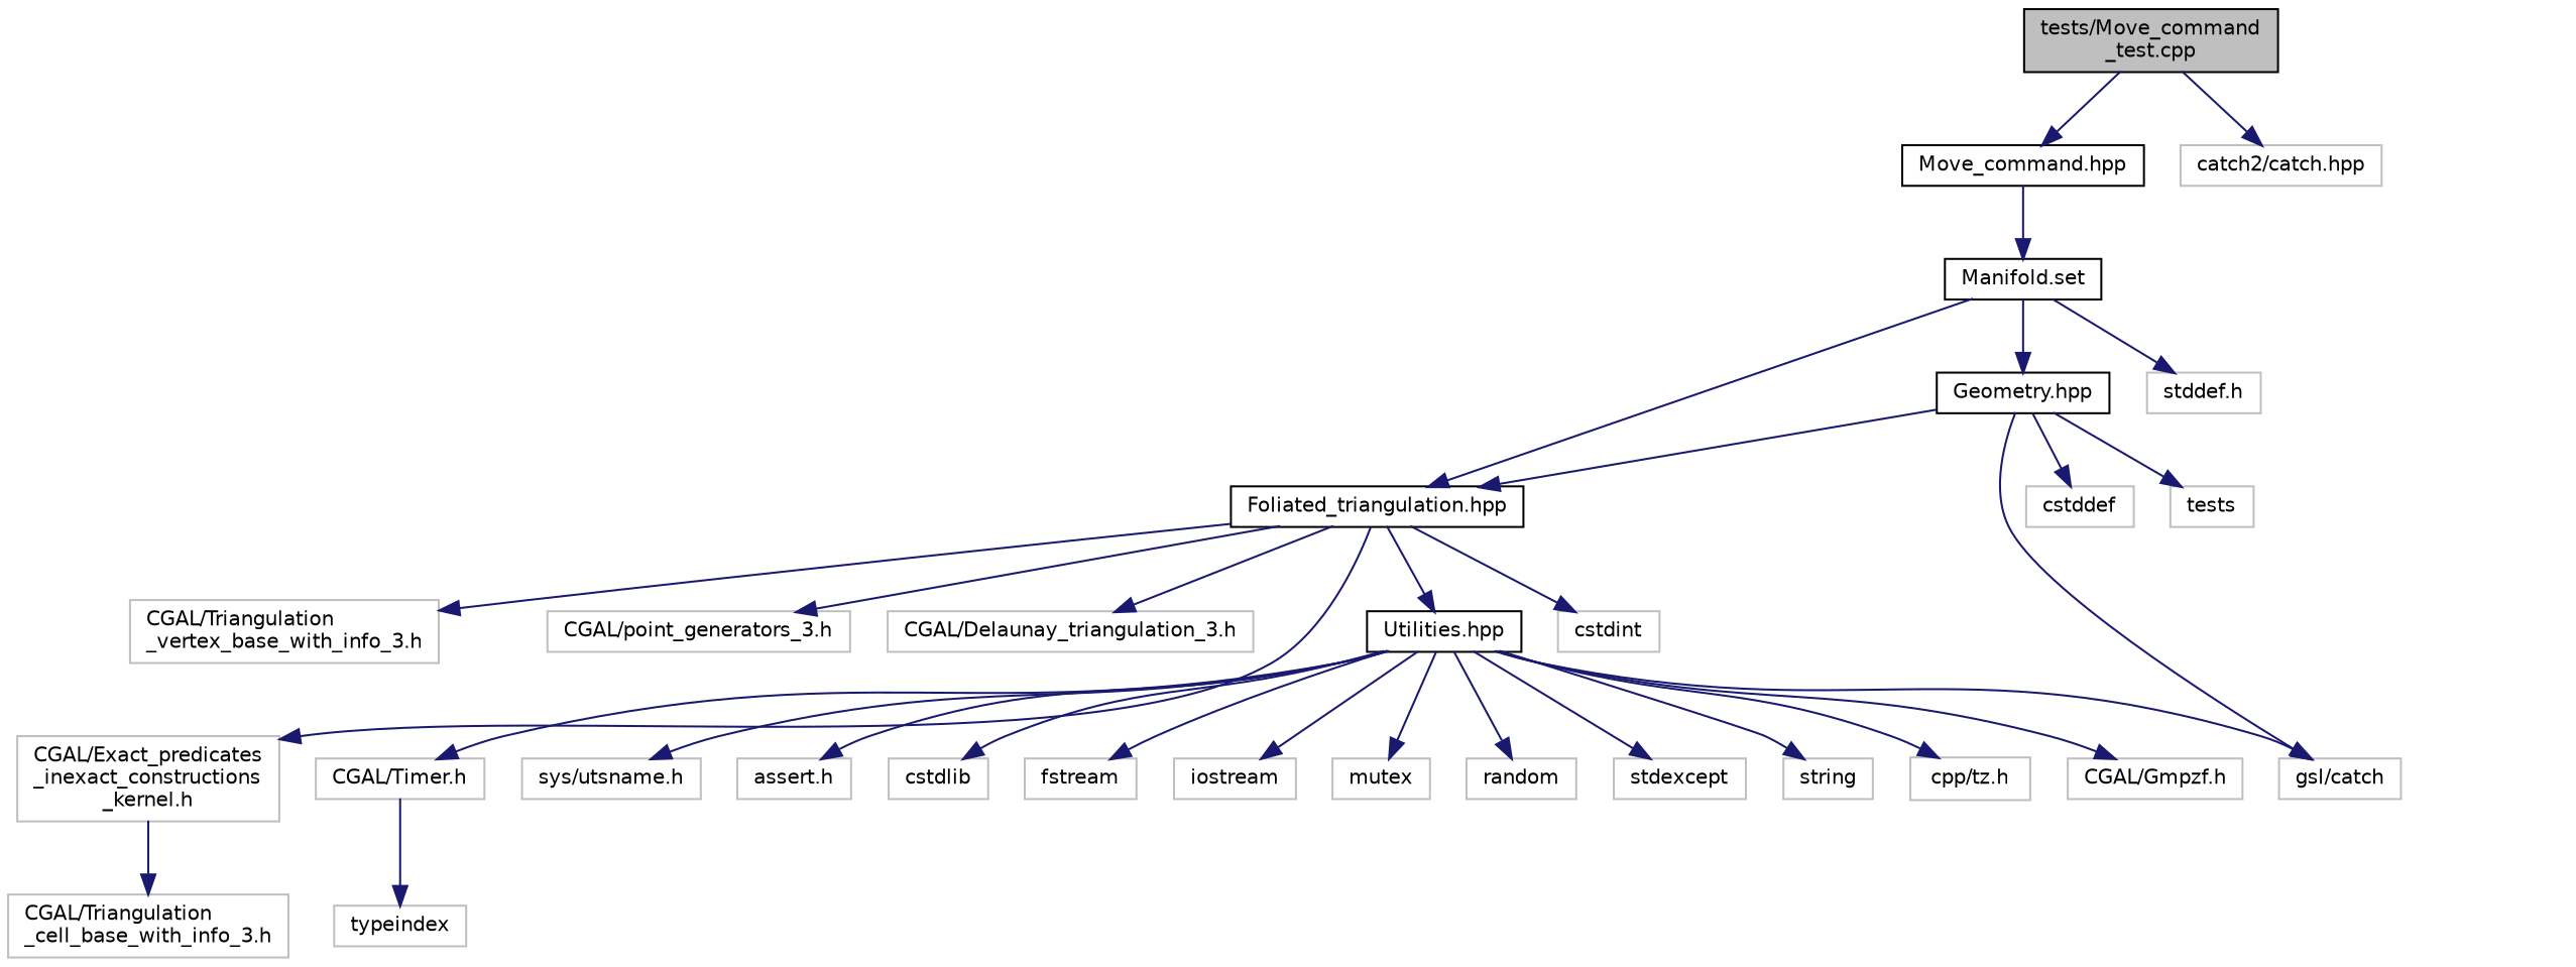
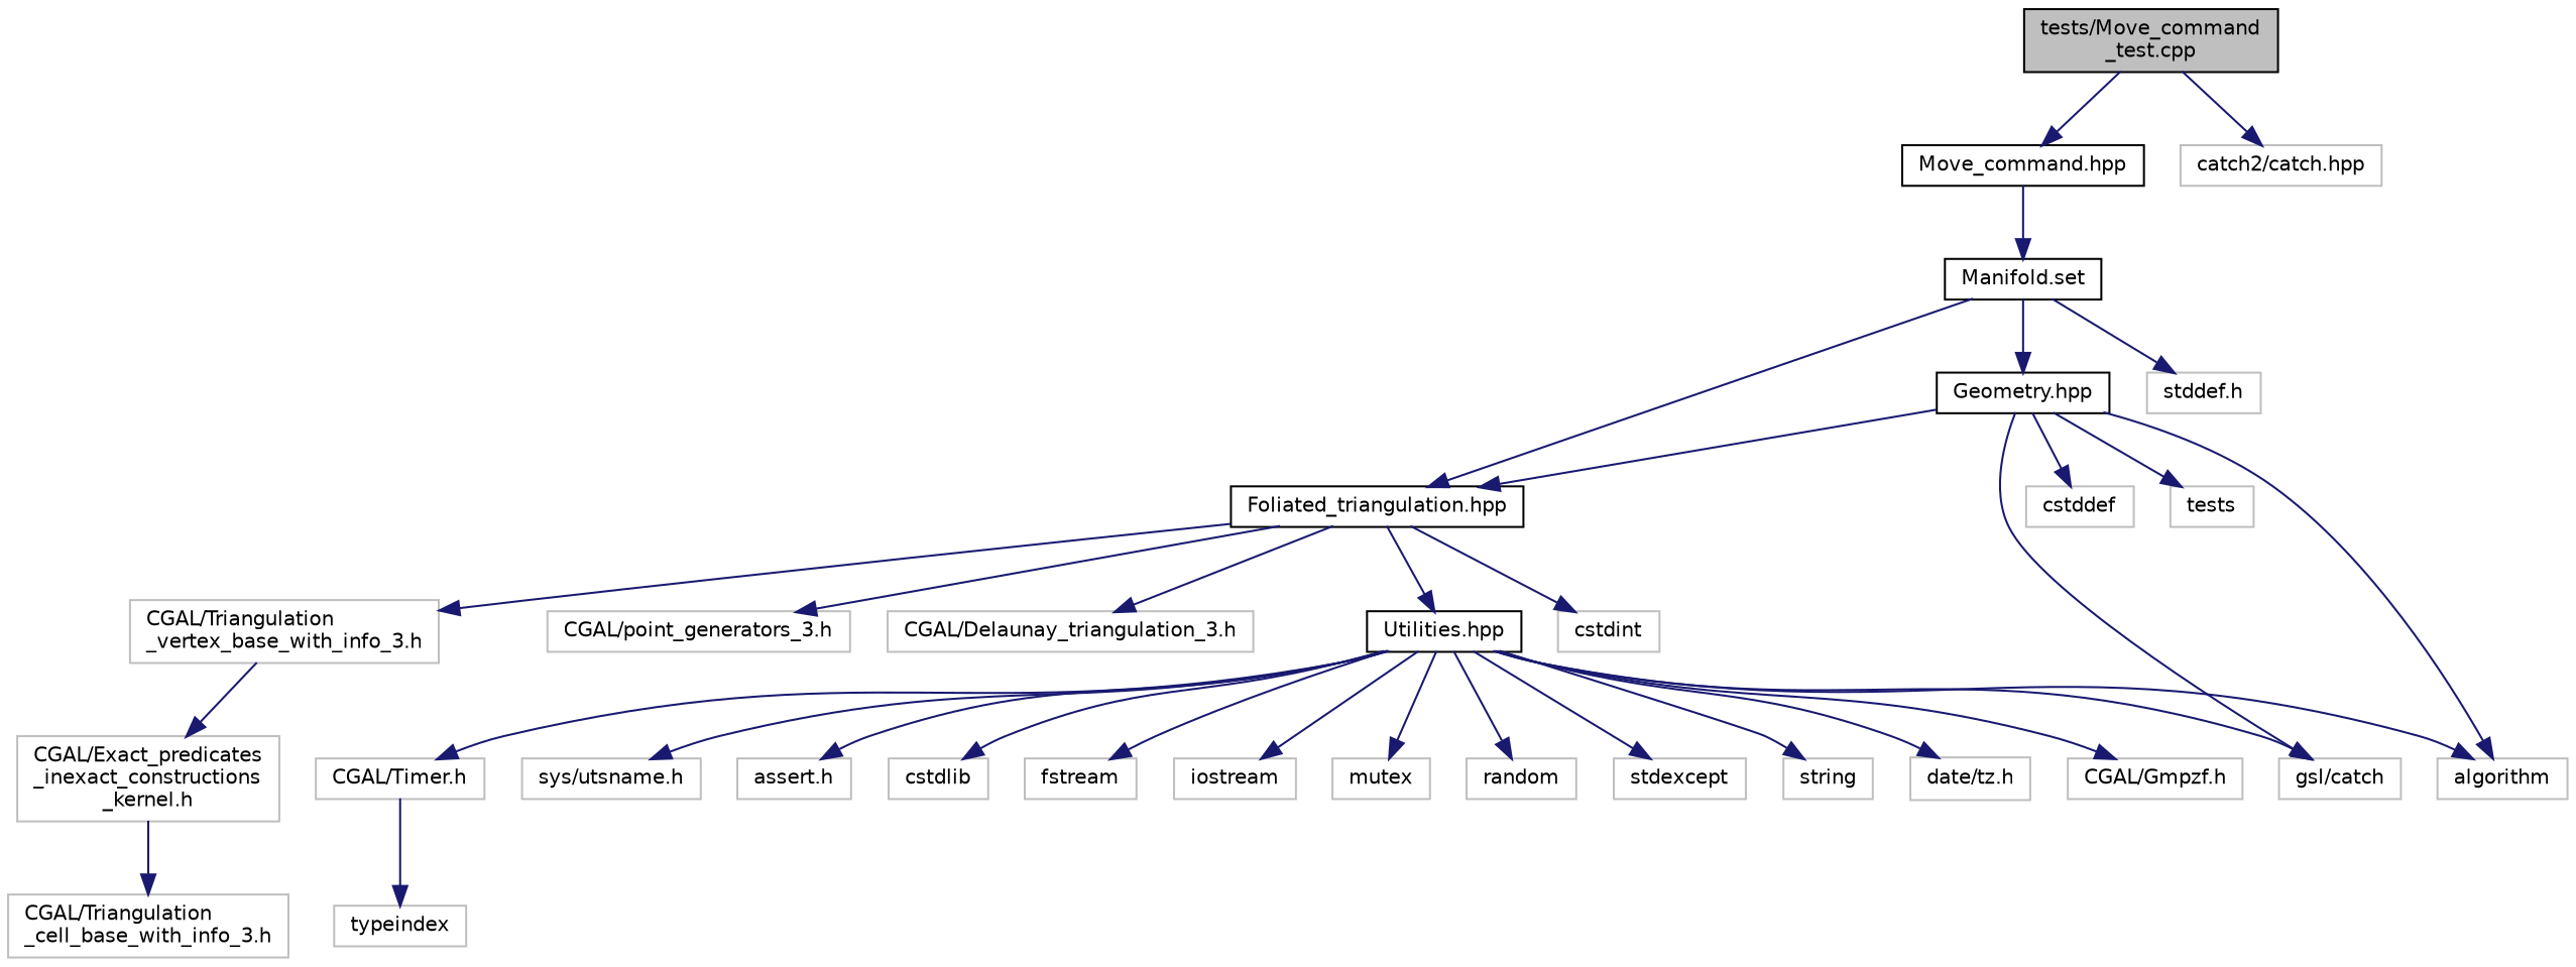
  digraph {
    node [color=grey75 fillcolor=white fontname=Helvetica fontsize=10 shape=record style=filled]
    edge [color=midnightblue fontname=Helvetica fontsize=10 labelfontname=Helvetica labelfontsize=10 style=solid]
    n1 [color=black fillcolor=grey75 fontcolor=black height=0.2 label="tests/Move_command\l_test.cpp" width=0.4]
    n2 [color=black height=0.2 label="Move_command.hpp" width=0.4]
    n3 [height=0.2 label="catch2/catch.hpp" width=0.4]
    n4 [color=black height=0.2 label="Manifold.set" width=0.4]
    n5 [color=black height=0.2 label="Foliated_triangulation.hpp" width=0.4]
    n6 [color=black height=0.2 label="Geometry.hpp" width=0.4]
    n7 [height=0.2 label="stddef.h" width=0.4]
    n8 [height=0.2 label="CGAL/Delaunay_triangulation_3.h" width=0.4]
    n9 [height=0.2 label="CGAL/Exact_predicates\l_inexact_constructions\l_kernel.h" width=0.4]
    n10 [height=0.2 label="CGAL/Triangulation\l_vertex_base_with_info_3.h" width=0.4]
    n11 [height=0.2 label="CGAL/point_generators_3.h" width=0.4]
    n12 [color=black height=0.2 label="Utilities.hpp" width=0.4]
    n13 [height=0.2 label=cstdint width=0.4]
+   n14 [height=0.2 label=algorithm width=0.4]
    n15 [height=0.2 label="gsl/catch" width=0.4]
    n16 [height=0.2 label=cstddef width=0.4]
    n17 [height=0.2 label=tests width=0.4]
    n18 [height=0.2 label="CGAL/Triangulation\l_cell_base_with_info_3.h" width=0.4]
    n19 [height=0.2 label="CGAL/Gmpzf.h" width=0.4]
    n20 [height=0.2 label="CGAL/Timer.h" width=0.4]
    n21 [height=0.2 label="sys/utsname.h" width=0.4]
    n22 [height=0.2 label="assert.h" width=0.4]
    n23 [height=0.2 label=cstdlib width=0.4]
    n24 [height=0.2 label=fstream width=0.4]
    n25 [height=0.2 label=iostream width=0.4]
    n26 [height=0.2 label=mutex width=0.4]
    n27 [height=0.2 label=random width=0.4]
    n28 [height=0.2 label=stdexcept width=0.4]
    n29 [height=0.2 label=string width=0.4]
-   n30 [height=0.2 label="cpp/tz.h" width=0.4]
+   n30 [height=0.2 label="date/tz.h" width=0.4]
    n31 [height=0.2 label=typeindex width=0.4]
    n1 -> n2
    n1 -> n3
    n2 -> n4
    n4 -> n5
    n4 -> n6
    n4 -> n7
    n5 -> n8
-   n5 -> n9
+   n10 -> n9
    n5 -> n10
    n5 -> n11
    n5 -> n12
    n5 -> n13
    n6 -> n5
+   n6 -> n14
    n6 -> n15
    n6 -> n16
    n6 -> n17
    n9 -> n18
+   n12 -> n14
    n12 -> n15
    n12 -> n19
    n12 -> n20
    n12 -> n21
    n12 -> n22
    n12 -> n23
    n12 -> n24
    n12 -> n25
    n12 -> n26
    n12 -> n27
    n12 -> n28
    n12 -> n29
    n12 -> n30
    n20 -> n31
  }
